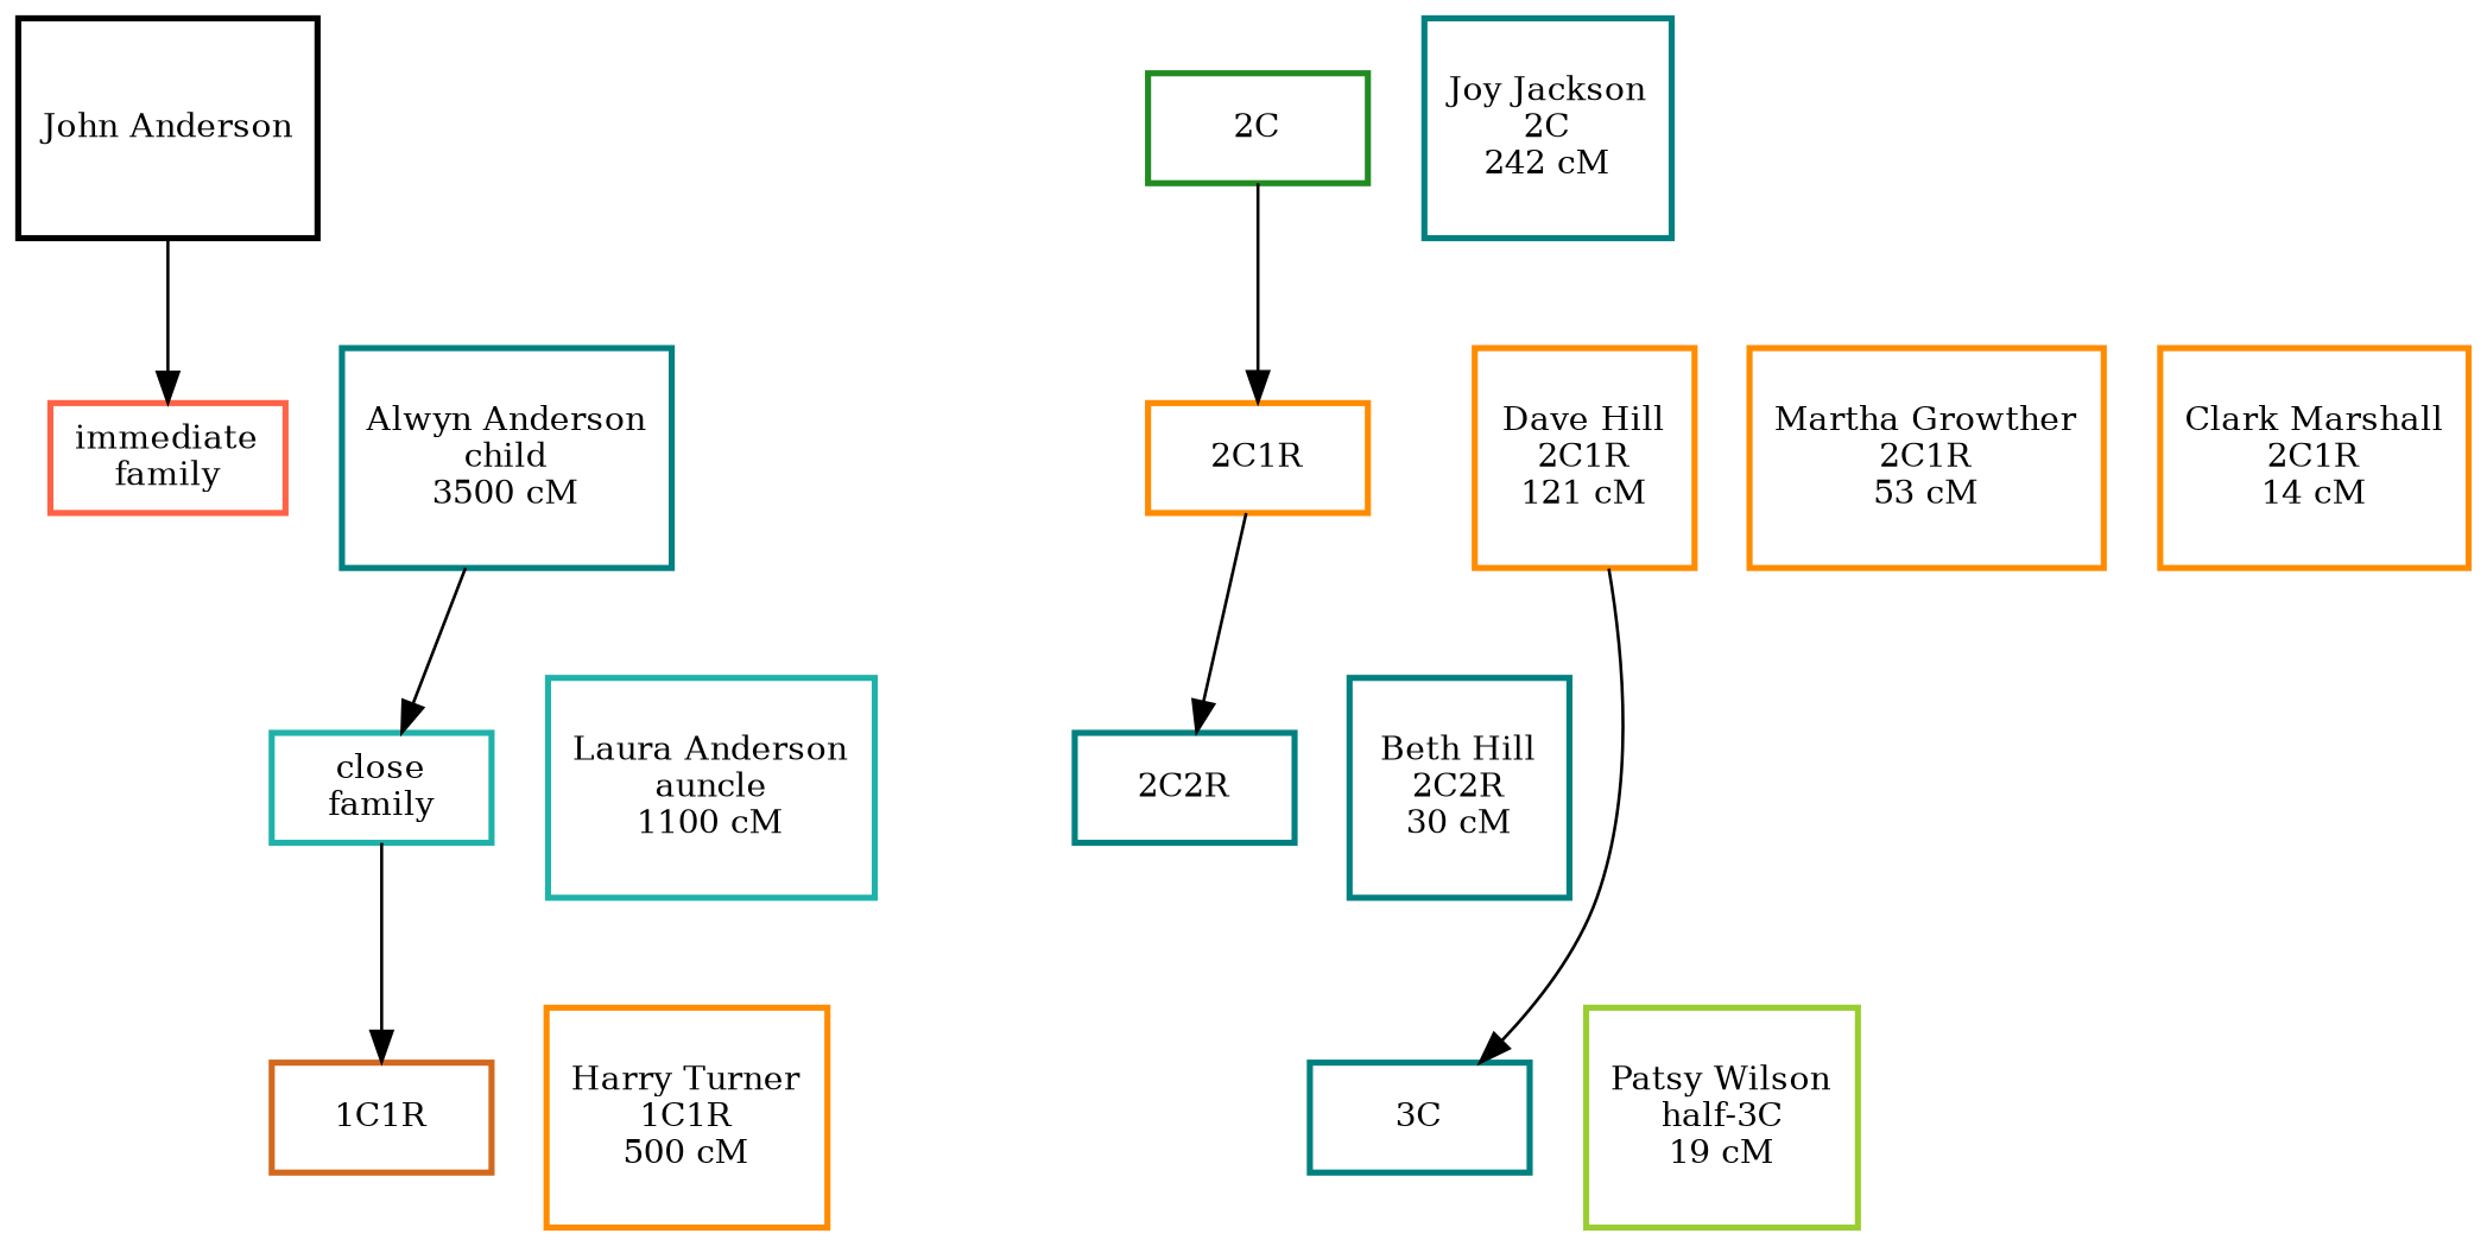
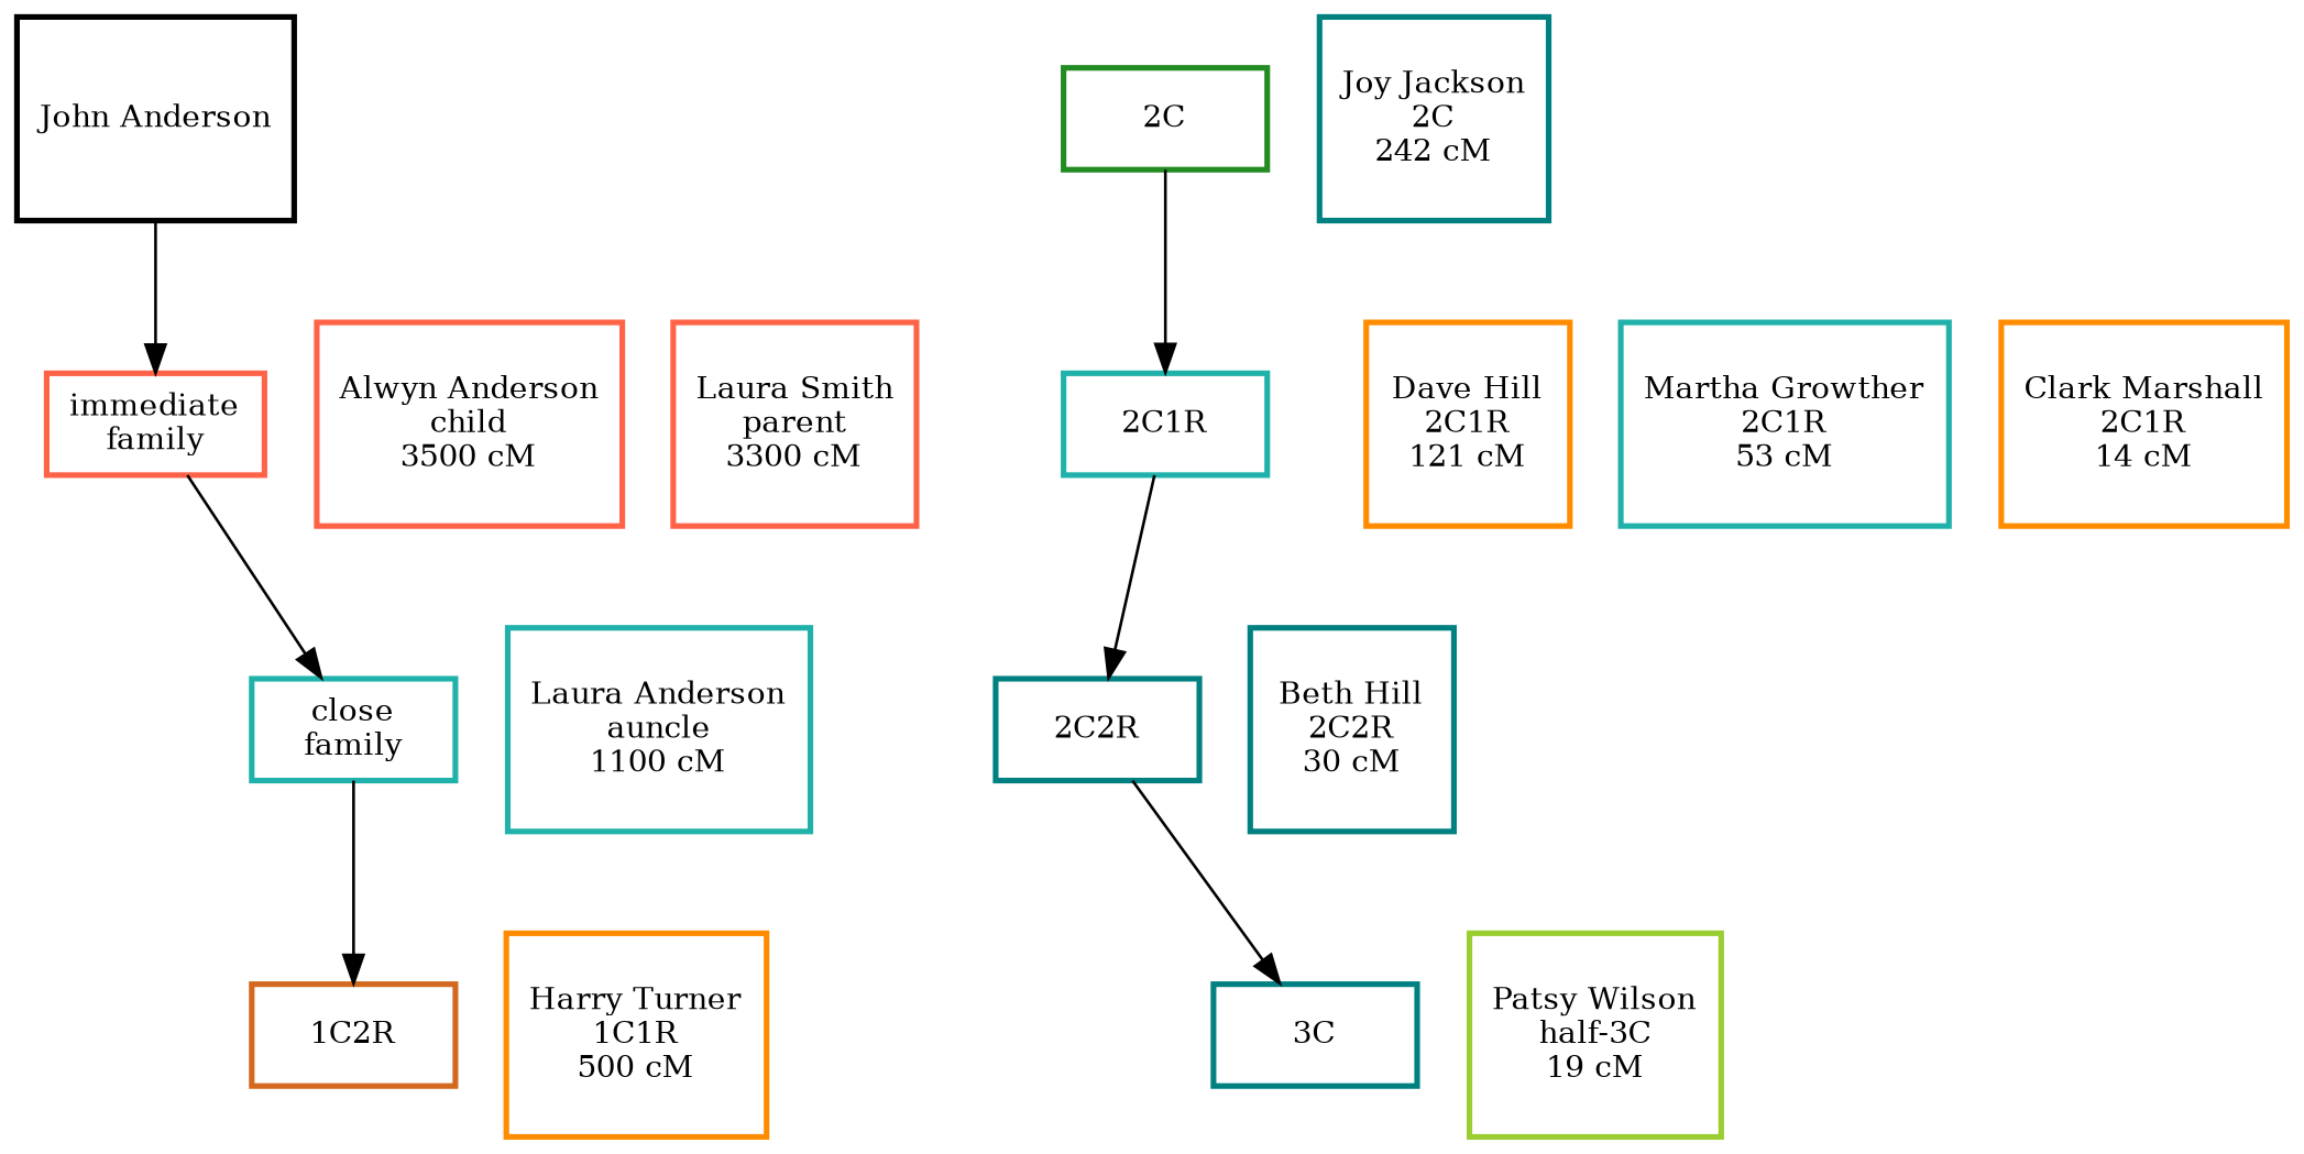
  digraph {
    node [fontsize=11 shape=box style="setlinewidth(2)" color=darkorange]
    edge [style=invis]
    n1 [height=1 label="John Anderson" row=top width=1 color=""]
    n2 [color=tomato height=0.5 label="immediate\nfamily" row=top width=1]
-   n3 [color=teal height=1 label="Alwyn Anderson\nchild\n3500 cM" width=1]
+   n3 [color=tomato height=1 label="Alwyn Anderson\nchild\n3500 cM" width=1]
+   n4 [color=tomato height=1 label="Laura Smith\nparent\n3300 cM" width=1]
    n5 [color=lightseagreen height=0.5 label="close\nfamily" row=top width=1]
    n6 [color=lightseagreen height=1 label="Laura Anderson\nauncle\n1100 cM" width=1]
-   n7 [color=chocolate height=0.5 label="1C1R" row=top width=1]
+   n7 [color=chocolate height=0.5 label="1C2R" row=top width=1]
    n8 [height=1 label="Harry Turner\n1C1R\n500 cM" width=1]
    n9 [color=forestgreen height=0.5 label="2C" row=top width=1]
    n10 [color=teal height=1 label="Joy Jackson\n2C\n242 cM" width=1]
-   n11 [height=0.5 label="2C1R" row=top width=1]
+   n11 [color=lightseagreen height=0.5 label="2C1R" row=top width=1]
    n12 [height=1 label="Dave Hill\n2C1R\n121 cM" width=1]
-   n13 [height=1 label="Martha Growther\n2C1R\n53 cM" width=1]
+   n13 [color=lightseagreen height=1 label="Martha Growther\n2C1R\n53 cM" width=1]
    n14 [height=1 label="Clark Marshall\n2C1R\n14 cM" width=1]
    n15 [color=teal height=0.5 label="2C2R" row=top width=1]
    n16 [color=teal height=1 label="Beth Hill\n2C2R\n30 cM" width=1]
    n17 [color=teal height=0.5 label="3C" row=top width=1]
    n18 [color=yellowgreen height=1 label="Patsy Wilson\nhalf-3C\n19 cM" width=1]
    subgraph sub_1 {
      rank=same
      n1
    }
    subgraph sub_2 {
      rank=same
      n2
      n3
+     n4
    }
    subgraph sub_3 {
      rank=same
      n5
      n6
    }
    subgraph sub_4 {
      rank=same
      n7
      n8
    }
    subgraph sub_5 {
      rank=same
      n9
      n10
    }
    subgraph sub_6 {
      rank=same
      n11
      n12
      n13
      n14
    }
    subgraph sub_7 {
      rank=same
      n15
      n16
    }
    subgraph sub_8 {
      rank=same
      n17
      n18
    }
    n1 -> n2 [style=""]
    n2 -> n3
-   n3 -> n5 [style=""]
+   n2 -> n5 [style=""]
+   n3 -> n4
    n5 -> n6
    n5 -> n7 [style=""]
    n7 -> n8
    n9 -> n10
    n9 -> n11 [style=""]
    n11 -> n12
    n11 -> n15 [style=""]
    n12 -> n13
    n13 -> n14
    n15 -> n16
-   n12 -> n17 [style=""]
+   n15 -> n17 [style=""]
    n17 -> n18
  }
